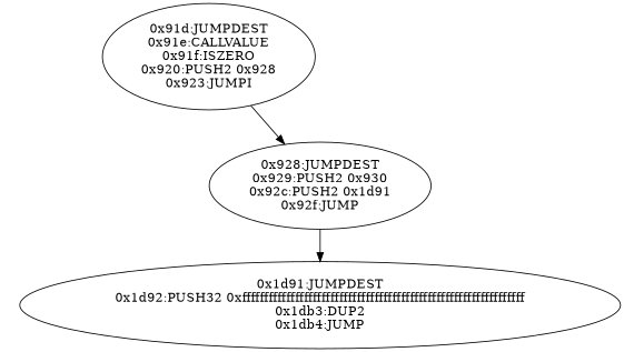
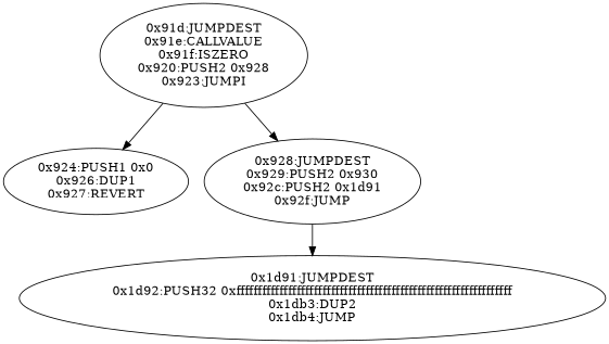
  digraph {
    n1 [label="0x91d:JUMPDEST\n0x91e:CALLVALUE\n0x91f:ISZERO\n0x920:PUSH2 0x928\n0x923:JUMPI"]
+   n2 [label="0x924:PUSH1 0x0\n0x926:DUP1\n0x927:REVERT"]
    n3 [label="0x928:JUMPDEST\n0x929:PUSH2 0x930\n0x92c:PUSH2 0x1d91\n0x92f:JUMP"]
    n4 [label="0x1d91:JUMPDEST\n0x1d92:PUSH32 0xffffffffffffffffffffffffffffffffffffffffffffffffffffffffffffffff\n0x1db3:DUP2\n0x1db4:JUMP"]
+   n1 -> n2
    n1 -> n3
    n3 -> n4
  }
